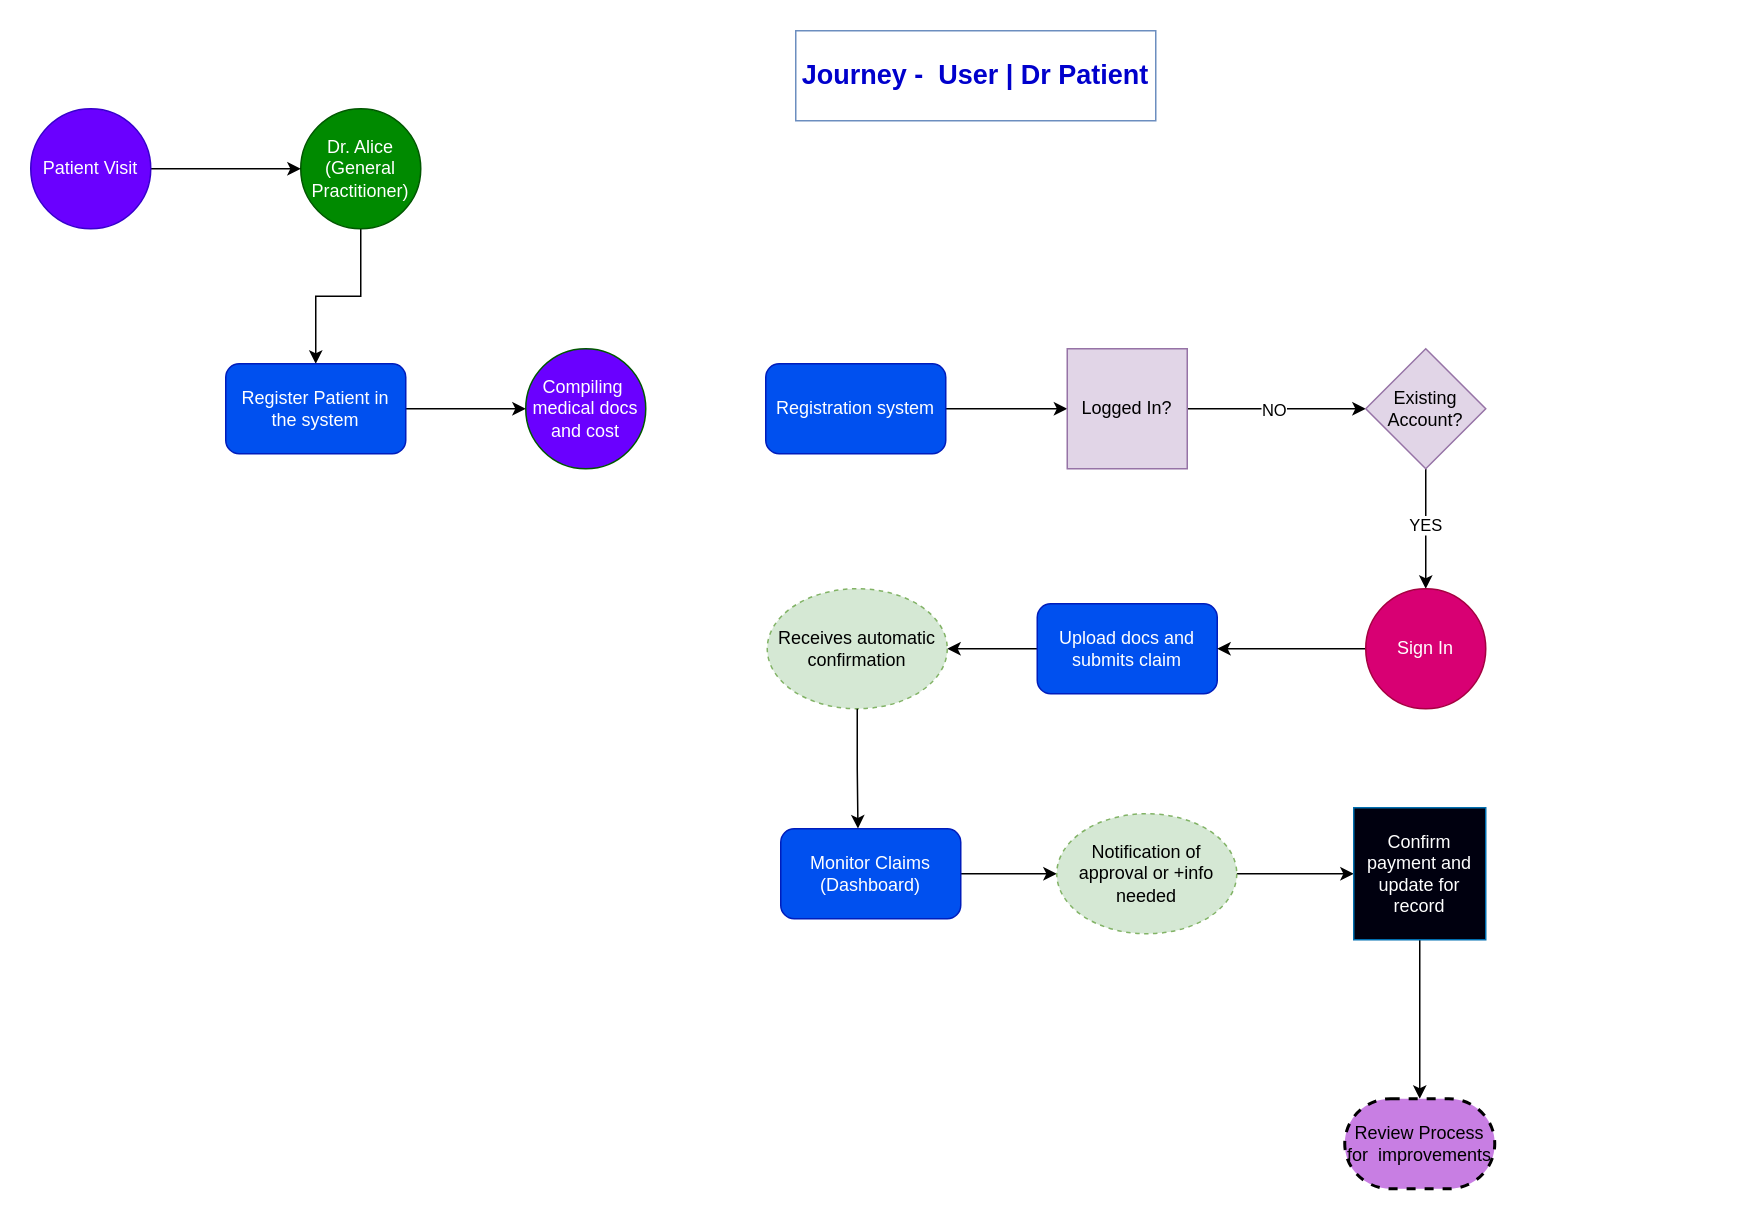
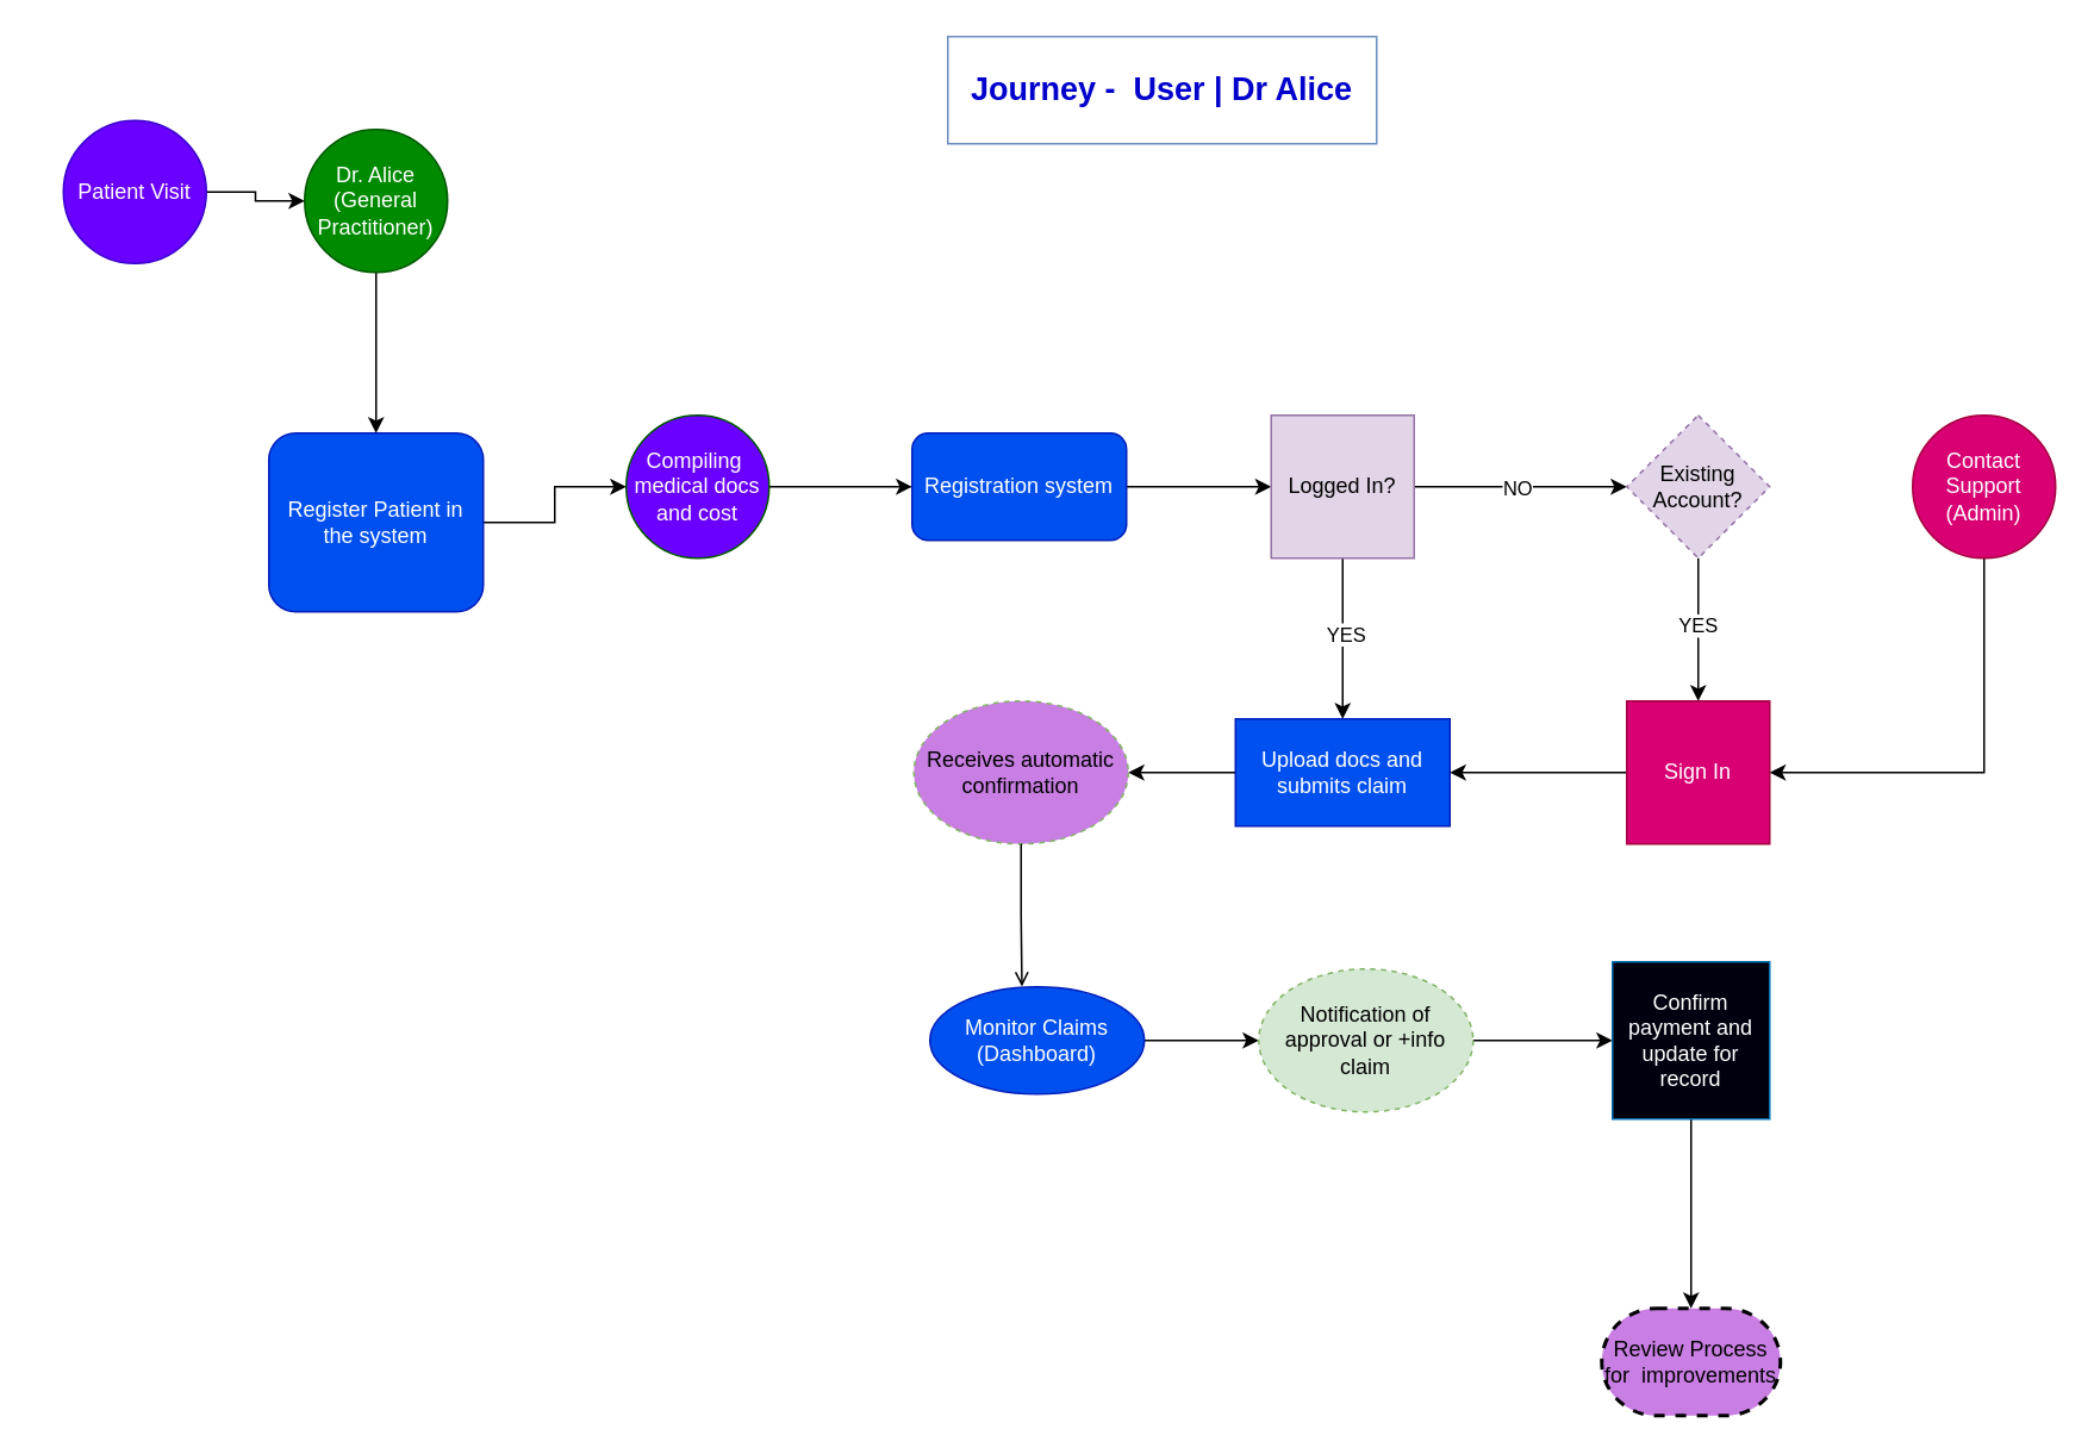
  <mxCell id="0" />
  <mxCell id="1" parent="0" />
- <mxCell id="2" value="&lt;b&gt;&lt;font style=&quot;font-size: 18px;&quot; color=&quot;#0000cc&quot;&gt;Journey -&amp;nbsp; User | Dr Patient&lt;/font&gt;&lt;/b&gt;" style="text;html=1;align=center;verticalAlign=middle;whiteSpace=wrap;rounded=0;fillColor=none;strokeColor=#6c8ebf;" parent="1" vertex="1"><mxGeometry x="530" y="20" width="240" height="60" as="geometry" /></mxCell>
+ <mxCell id="2" value="&lt;b&gt;&lt;font style=&quot;font-size: 18px;&quot; color=&quot;#0000cc&quot;&gt;Journey -&amp;nbsp; User | Dr Alice&lt;/font&gt;&lt;/b&gt;" style="text;html=1;align=center;verticalAlign=middle;whiteSpace=wrap;rounded=0;fillColor=none;strokeColor=#6c8ebf;" parent="1" vertex="1"><mxGeometry x="530" y="20" width="240" height="60" as="geometry" /></mxCell>
  <mxCell id="3" style="edgeStyle=orthogonalEdgeStyle;rounded=0;orthogonalLoop=1;jettySize=auto;html=1;entryX=0.5;entryY=0;entryDx=0;entryDy=0;" edge="1" parent="1" source="4" target="8"><mxGeometry relative="1" as="geometry" /></mxCell>
- <mxCell id="4" value="&lt;div style=&quot;&quot;&gt;&lt;span style=&quot;background-color: initial;&quot;&gt;Dr. Alice (General Practitioner)&lt;/span&gt;&lt;/div&gt;" style="ellipse;whiteSpace=wrap;html=1;aspect=fixed;fillColor=#008a00;strokeColor=#005700;fontColor=#ffffff;align=center;" parent="1" vertex="1"><mxGeometry x="200" y="72" width="80" height="80" as="geometry" /></mxCell>
+ <mxCell id="4" value="&lt;div style=&quot;&quot;&gt;&lt;span style=&quot;background-color: initial;&quot;&gt;Dr. Alice (General Practitioner)&lt;/span&gt;&lt;/div&gt;" style="ellipse;whiteSpace=wrap;html=1;aspect=fixed;fillColor=#008a00;strokeColor=#005700;fontColor=#ffffff;align=center;" parent="1" vertex="1"><mxGeometry x="170" y="72" width="80" height="80" as="geometry" /></mxCell>
  <mxCell id="5" style="edgeStyle=orthogonalEdgeStyle;rounded=0;orthogonalLoop=1;jettySize=auto;html=1;entryX=0;entryY=0.5;entryDx=0;entryDy=0;" edge="1" parent="1" source="6" target="4"><mxGeometry relative="1" as="geometry" /></mxCell>
- <mxCell id="6" value="Patient Visit" style="ellipse;whiteSpace=wrap;html=1;aspect=fixed;fillColor=#6a00ff;strokeColor=#3700CC;fontColor=#ffffff;" vertex="1" parent="1"><mxGeometry x="20" y="72" width="80" height="80" as="geometry" /></mxCell>
+ <mxCell id="6" value="Patient Visit" style="ellipse;whiteSpace=wrap;html=1;aspect=fixed;fillColor=#6a00ff;strokeColor=#3700CC;fontColor=#ffffff;" vertex="1" parent="1"><mxGeometry x="35" y="67" width="80" height="80" as="geometry" /></mxCell>
  <mxCell id="7" style="edgeStyle=orthogonalEdgeStyle;rounded=0;orthogonalLoop=1;jettySize=auto;html=1;entryX=0;entryY=0.5;entryDx=0;entryDy=0;" edge="1" parent="1" source="8" target="10"><mxGeometry relative="1" as="geometry" /></mxCell>
- <mxCell id="8" value="Register Patient in the system" style="rounded=1;whiteSpace=wrap;html=1;fillColor=#0050ef;fontColor=#ffffff;strokeColor=#001DBC;" vertex="1" parent="1"><mxGeometry x="150" y="242" width="120" height="60" as="geometry" /></mxCell>
+ <mxCell id="8" value="Register Patient in the system" style="rounded=1;whiteSpace=wrap;html=1;fillColor=#0050ef;fontColor=#ffffff;strokeColor=#001DBC;" vertex="1" parent="1"><mxGeometry x="150" y="242" width="120" height="100" as="geometry" /></mxCell>
+ <mxCell id="9" style="edgeStyle=orthogonalEdgeStyle;rounded=0;orthogonalLoop=1;jettySize=auto;html=1;entryX=0;entryY=0.5;entryDx=0;entryDy=0;" edge="1" parent="1" source="10" target="12"><mxGeometry relative="1" as="geometry" /></mxCell>
  <mxCell id="10" value="Compiling&amp;nbsp; medical docs and cost" style="ellipse;whiteSpace=wrap;html=1;aspect=fixed;fillColor=#6a00ff;strokeColor=#005700;fontColor=#ffffff;" vertex="1" parent="1"><mxGeometry x="350" y="232" width="80" height="80" as="geometry" /></mxCell>
  <mxCell id="11" style="edgeStyle=orthogonalEdgeStyle;rounded=0;orthogonalLoop=1;jettySize=auto;html=1;entryX=0;entryY=0.5;entryDx=0;entryDy=0;" edge="1" parent="1" source="12" target="17"><mxGeometry relative="1" as="geometry" /></mxCell>
  <mxCell id="12" value="Registration system" style="rounded=1;whiteSpace=wrap;html=1;fillColor=#0050ef;fontColor=#ffffff;strokeColor=#001DBC;" vertex="1" parent="1"><mxGeometry x="510" y="242" width="120" height="60" as="geometry" /></mxCell>
+ <mxCell id="13" style="edgeStyle=orthogonalEdgeStyle;rounded=0;orthogonalLoop=1;jettySize=auto;html=1;entryX=0.5;entryY=0;entryDx=0;entryDy=0;" edge="1" parent="1" source="17" target="19"><mxGeometry relative="1" as="geometry" /></mxCell>
+ <mxCell id="14" value="YES" style="edgeLabel;html=1;align=center;verticalAlign=middle;resizable=0;points=[];" vertex="1" connectable="0" parent="13"><mxGeometry x="-0.064" y="1" relative="1" as="geometry"><mxPoint as="offset" /></mxGeometry></mxCell>
  <mxCell id="15" value="" style="edgeStyle=orthogonalEdgeStyle;rounded=0;orthogonalLoop=1;jettySize=auto;html=1;" edge="1" parent="1" source="17" target="22"><mxGeometry relative="1" as="geometry" /></mxCell>
  <mxCell id="16" value="NO" style="edgeLabel;html=1;align=center;verticalAlign=middle;resizable=0;points=[];" vertex="1" connectable="0" parent="15"><mxGeometry x="-0.035" relative="1" as="geometry"><mxPoint as="offset" /></mxGeometry></mxCell>
  <mxCell id="17" value="Logged In?" style="whiteSpace=wrap;html=1;fillColor=#e1d5e7;strokeColor=#9673a6;rounded=0;" vertex="1" parent="1"><mxGeometry x="711" y="232" width="80" height="80" as="geometry" /></mxCell>
  <mxCell id="18" value="" style="edgeStyle=orthogonalEdgeStyle;rounded=0;orthogonalLoop=1;jettySize=auto;html=1;" edge="1" parent="1" source="19" target="27"><mxGeometry relative="1" as="geometry" /></mxCell>
- <mxCell id="19" value="Upload docs and submits claim" style="rounded=1;whiteSpace=wrap;html=1;fillColor=#0050ef;fontColor=#ffffff;strokeColor=#001DBC;" vertex="1" parent="1"><mxGeometry x="691" y="402" width="120" height="60" as="geometry" /></mxCell>
+ <mxCell id="19" value="Upload docs and submits claim" style="whiteSpace=wrap;html=1;fillColor=#0050ef;fontColor=#ffffff;strokeColor=#001DBC;rounded=0;" vertex="1" parent="1"><mxGeometry x="691" y="402" width="120" height="60" as="geometry" /></mxCell>
  <mxCell id="20" value="" style="edgeStyle=orthogonalEdgeStyle;rounded=0;orthogonalLoop=1;jettySize=auto;html=1;" edge="1" parent="1" source="22" target="24"><mxGeometry relative="1" as="geometry" /></mxCell>
  <mxCell id="21" value="YES" style="edgeLabel;html=1;align=center;verticalAlign=middle;resizable=0;points=[];" vertex="1" connectable="0" parent="20"><mxGeometry x="-0.079" y="-1" relative="1" as="geometry"><mxPoint as="offset" /></mxGeometry></mxCell>
- <mxCell id="22" value="Existing Account?" style="rhombus;whiteSpace=wrap;html=1;fillColor=#e1d5e7;strokeColor=#9673a6;" vertex="1" parent="1"><mxGeometry x="910" y="232" width="80" height="80" as="geometry" /></mxCell>
+ <mxCell id="22" value="Existing Account?" style="rhombus;whiteSpace=wrap;html=1;fillColor=#e1d5e7;strokeColor=#9673a6;dashed=1;" vertex="1" parent="1"><mxGeometry x="910" y="232" width="80" height="80" as="geometry" /></mxCell>
  <mxCell id="23" value="" style="edgeStyle=orthogonalEdgeStyle;rounded=0;orthogonalLoop=1;jettySize=auto;html=1;" edge="1" parent="1" source="24" target="19"><mxGeometry relative="1" as="geometry" /></mxCell>
- <mxCell id="24" value="Sign In" style="ellipse;whiteSpace=wrap;html=1;aspect=fixed;fillColor=#d80073;strokeColor=#A50040;fontColor=#ffffff;" vertex="1" parent="1"><mxGeometry x="910" y="392" width="80" height="80" as="geometry" /></mxCell>
- <mxCell id="27" value="Receives automatic confirmation" style="ellipse;whiteSpace=wrap;html=1;fillColor=#d5e8d4;strokeColor=#82b366;dashed=1;" vertex="1" parent="1"><mxGeometry x="511" y="392" width="120" height="80" as="geometry" /></mxCell>
+ <mxCell id="24" value="Sign In" style="whiteSpace=wrap;html=1;aspect=fixed;fillColor=#d80073;strokeColor=#A50040;fontColor=#ffffff;rounded=0;" vertex="1" parent="1"><mxGeometry x="910" y="392" width="80" height="80" as="geometry" /></mxCell>
+ <mxCell id="25" style="edgeStyle=orthogonalEdgeStyle;rounded=0;orthogonalLoop=1;jettySize=auto;html=1;entryX=1;entryY=0.5;entryDx=0;entryDy=0;" edge="1" parent="1" source="26" target="24"><mxGeometry relative="1" as="geometry"><Array as="points"><mxPoint x="1110" y="432" /></Array></mxGeometry></mxCell>
+ <mxCell id="26" value="Contact Support (Admin)" style="ellipse;whiteSpace=wrap;html=1;aspect=fixed;fillColor=#d80073;strokeColor=#A50040;fontColor=#ffffff;" vertex="1" parent="1"><mxGeometry x="1070" y="232" width="80" height="80" as="geometry" /></mxCell>
+ <mxCell id="27" value="Receives automatic confirmation" style="ellipse;whiteSpace=wrap;html=1;fillColor=#c87ee3;strokeColor=#82b366;dashed=1;" vertex="1" parent="1"><mxGeometry x="511" y="392" width="120" height="80" as="geometry" /></mxCell>
  <mxCell id="28" style="edgeStyle=orthogonalEdgeStyle;rounded=0;orthogonalLoop=1;jettySize=auto;html=1;entryX=0;entryY=0.5;entryDx=0;entryDy=0;" edge="1" parent="1" source="29" target="31"><mxGeometry relative="1" as="geometry" /></mxCell>
- <mxCell id="29" value="Monitor Claims (Dashboard)" style="rounded=1;whiteSpace=wrap;html=1;fillColor=#0050ef;fontColor=#ffffff;strokeColor=#001DBC;" vertex="1" parent="1"><mxGeometry x="520" y="552" width="120" height="60" as="geometry" /></mxCell>
+ <mxCell id="29" value="Monitor Claims (Dashboard)" style="ellipse;whiteSpace=wrap;html=1;fillColor=#0050ef;fontColor=#ffffff;strokeColor=#001DBC;" vertex="1" parent="1"><mxGeometry x="520" y="552" width="120" height="60" as="geometry" /></mxCell>
  <mxCell id="30" value="" style="edgeStyle=orthogonalEdgeStyle;rounded=0;orthogonalLoop=1;jettySize=auto;html=1;" edge="1" parent="1" source="31" target="33"><mxGeometry relative="1" as="geometry" /></mxCell>
- <mxCell id="31" value="Notification of approval or +info needed" style="ellipse;whiteSpace=wrap;html=1;fillColor=#d5e8d4;strokeColor=#82b366;dashed=1;" vertex="1" parent="1"><mxGeometry x="704" y="542" width="120" height="80" as="geometry" /></mxCell>
+ <mxCell id="31" value="Notification of approval or +info claim" style="ellipse;whiteSpace=wrap;html=1;fillColor=#d5e8d4;strokeColor=#82b366;dashed=1;" vertex="1" parent="1"><mxGeometry x="704" y="542" width="120" height="80" as="geometry" /></mxCell>
  <mxCell id="32" value="" style="edgeStyle=orthogonalEdgeStyle;rounded=0;orthogonalLoop=1;jettySize=auto;html=1;" edge="1" parent="1" source="33" target="34"><mxGeometry relative="1" as="geometry" /></mxCell>
  <mxCell id="33" value="Confirm payment and update for record" style="whiteSpace=wrap;html=1;aspect=fixed;fillColor=#00000f;fontColor=#ffffff;strokeColor=#006EAF;" vertex="1" parent="1"><mxGeometry x="902" y="538" width="88" height="88" as="geometry" /></mxCell>
  <mxCell id="34" value="Review Process for&amp;nbsp; improvements" style="strokeWidth=2;html=1;shape=mxgraph.flowchart.terminator;whiteSpace=wrap;fillColor=#c87ee3;dashed=1;" vertex="1" parent="1"><mxGeometry x="896" y="732" width="100" height="60" as="geometry" /></mxCell>
- <mxCell id="35" style="edgeStyle=orthogonalEdgeStyle;rounded=0;orthogonalLoop=1;jettySize=auto;html=1;entryX=0.429;entryY=-0.003;entryDx=0;entryDy=0;entryPerimeter=0;" edge="1" parent="1" source="27" target="29"><mxGeometry relative="1" as="geometry" /></mxCell>
+ <mxCell id="35" style="edgeStyle=orthogonalEdgeStyle;rounded=0;orthogonalLoop=1;jettySize=auto;html=1;entryX=0.429;entryY=-0.003;entryDx=0;entryDy=0;entryPerimeter=0;endArrow=open;" edge="1" parent="1" source="27" target="29"><mxGeometry relative="1" as="geometry" /></mxCell>
